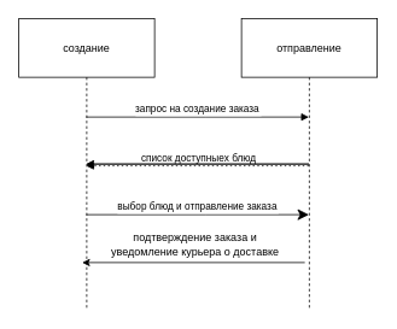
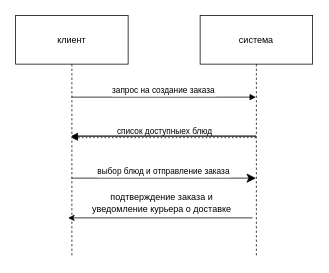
  <mxCell id="0" />
  <mxCell id="1" parent="0" />
- <mxCell id="2" value="создание" style="shape=umlLifeline;perimeter=lifelinePerimeter;whiteSpace=wrap;container=1;dropTarget=0;collapsible=0;recursiveResize=0;outlineConnect=0;portConstraint=eastwest;newEdgeStyle={&quot;edgeStyle&quot;:&quot;elbowEdgeStyle&quot;,&quot;elbow&quot;:&quot;vertical&quot;,&quot;curved&quot;:0,&quot;rounded&quot;:0};size=65;" parent="1" vertex="1"><mxGeometry width="150" height="322" as="geometry" x="20" y="20" /></mxCell>
- <mxCell id="3" value="отправление" style="shape=umlLifeline;perimeter=lifelinePerimeter;whiteSpace=wrap;container=1;dropTarget=0;collapsible=0;recursiveResize=0;outlineConnect=0;portConstraint=eastwest;newEdgeStyle={&quot;edgeStyle&quot;:&quot;elbowEdgeStyle&quot;,&quot;elbow&quot;:&quot;vertical&quot;,&quot;curved&quot;:0,&quot;rounded&quot;:0};size=65;" parent="1" vertex="1"><mxGeometry x="266" width="150" height="322" as="geometry" y="20" /></mxCell>
+ <mxCell id="2" value="клиент" style="shape=umlLifeline;perimeter=lifelinePerimeter;whiteSpace=wrap;container=1;dropTarget=0;collapsible=0;recursiveResize=0;outlineConnect=0;portConstraint=eastwest;newEdgeStyle={&quot;edgeStyle&quot;:&quot;elbowEdgeStyle&quot;,&quot;elbow&quot;:&quot;vertical&quot;,&quot;curved&quot;:0,&quot;rounded&quot;:0};size=65;" parent="1" vertex="1"><mxGeometry width="150" height="322" as="geometry" x="20" y="20" /></mxCell>
+ <mxCell id="3" value="система" style="shape=umlLifeline;perimeter=lifelinePerimeter;whiteSpace=wrap;container=1;dropTarget=0;collapsible=0;recursiveResize=0;outlineConnect=0;portConstraint=eastwest;newEdgeStyle={&quot;edgeStyle&quot;:&quot;elbowEdgeStyle&quot;,&quot;elbow&quot;:&quot;vertical&quot;,&quot;curved&quot;:0,&quot;rounded&quot;:0};size=65;" parent="1" vertex="1"><mxGeometry x="266" width="150" height="322" as="geometry" y="20" /></mxCell>
  <mxCell id="4" value="запрос на создание заказа" style="verticalAlign=bottom;edgeStyle=elbowEdgeStyle;elbow=vertical;curved=0;rounded=0;endArrow=block;" parent="1" source="2" target="3" edge="1"><mxGeometry relative="1" as="geometry"><Array as="points"><mxPoint x="227" y="129" /></Array></mxGeometry></mxCell>
  <mxCell id="5" value=" список доступныех блюд" style="verticalAlign=bottom;edgeStyle=elbowEdgeStyle;elbow=vertical;curved=0;rounded=0;dashed=1;dashPattern=2 3;endArrow=block;" parent="1" source="3" target="2" edge="1"><mxGeometry relative="1" as="geometry"><Array as="points"><mxPoint x="230" y="183" /></Array></mxGeometry></mxCell>
  <mxCell id="6" value="выбор блюд и отправление заказа" style="verticalAlign=bottom;edgeStyle=elbowEdgeStyle;elbow=vertical;curved=0;rounded=0;endArrow=classic;endSize=10;" parent="1" source="2" target="3" edge="1"><mxGeometry relative="1" as="geometry"><Array as="points"><mxPoint x="227" y="237" /></Array></mxGeometry></mxCell>
  <mxCell id="7" value="" style="endArrow=classic;html=1;rounded=0;" edge="1" parent="1" source="3" target="2"><mxGeometry width="50" height="50" relative="1" as="geometry"><mxPoint x="250" y="330" as="sourcePoint" /><mxPoint x="300" y="280" as="targetPoint" /></mxGeometry></mxCell>
  <mxCell id="8" value="" style="endArrow=classic;html=1;rounded=0;" edge="1" parent="1" source="3" target="2"><mxGeometry width="50" height="50" relative="1" as="geometry"><mxPoint x="250" y="330" as="sourcePoint" /><mxPoint x="180" y="280" as="targetPoint" /></mxGeometry></mxCell>
  <mxCell id="9" value="" style="endArrow=classic;html=1;rounded=0;" edge="1" parent="1"><mxGeometry width="50" height="50" relative="1" as="geometry"><mxPoint x="336" y="290" as="sourcePoint" /><mxPoint x="90" y="290" as="targetPoint" /></mxGeometry></mxCell>
  <mxCell id="10" value="подтверждение заказа и уведомление курьера о доставке" style="text;strokeColor=none;align=center;fillColor=none;html=1;verticalAlign=middle;whiteSpace=wrap;rounded=0;" vertex="1" parent="1"><mxGeometry x="110" y="260" width="210" height="20" as="geometry" /></mxCell>
